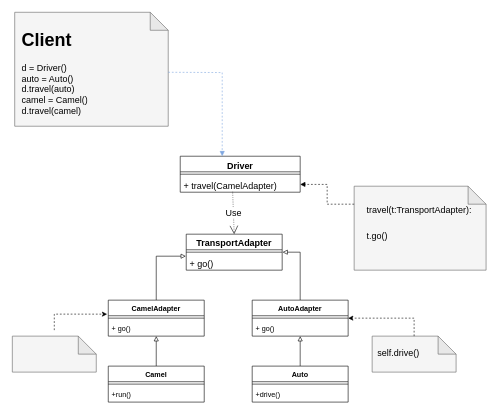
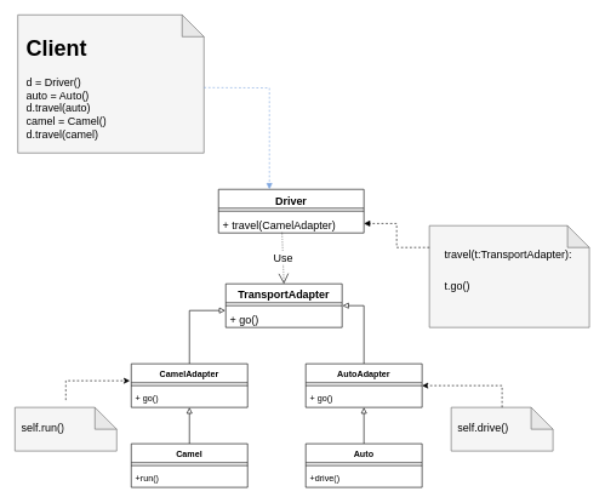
  <mxCell id="0" />
  <mxCell id="1" parent="0" />
  <mxCell id="2" style="edgeStyle=orthogonalEdgeStyle;rounded=0;orthogonalLoop=1;jettySize=auto;html=1;entryX=0.5;entryY=1;entryDx=0;entryDy=0;entryPerimeter=0;fontSize=15;endArrow=block;endFill=0;" parent="1" source="3" target="13" edge="1"><mxGeometry relative="1" as="geometry" /></mxCell>
  <mxCell id="3" value="Camel" style="swimlane;fontStyle=1;align=center;verticalAlign=top;childLayout=stackLayout;horizontal=1;startSize=26;horizontalStack=0;resizeParent=1;resizeParentMax=0;resizeLast=0;collapsible=1;marginBottom=0;" parent="1" vertex="1"><mxGeometry x="180" y="610" width="160" height="60" as="geometry" /></mxCell>
  <mxCell id="4" value="" style="line;strokeWidth=1;fillColor=none;align=left;verticalAlign=middle;spacingTop=-1;spacingLeft=3;spacingRight=3;rotatable=0;labelPosition=right;points=[];portConstraint=eastwest;strokeColor=inherit;" parent="3" vertex="1"><mxGeometry y="26" width="160" height="8" as="geometry" /></mxCell>
  <mxCell id="5" value="+run()" style="text;strokeColor=none;fillColor=none;align=left;verticalAlign=top;spacingLeft=4;spacingRight=4;overflow=hidden;rotatable=0;points=[[0,0.5],[1,0.5]];portConstraint=eastwest;" parent="3" vertex="1"><mxGeometry y="34" width="160" height="26" as="geometry" /></mxCell>
  <mxCell id="6" style="edgeStyle=orthogonalEdgeStyle;rounded=0;orthogonalLoop=1;jettySize=auto;html=1;entryX=0.5;entryY=1;entryDx=0;entryDy=0;entryPerimeter=0;fontSize=15;endArrow=block;endFill=0;" parent="1" source="7" target="17" edge="1"><mxGeometry relative="1" as="geometry" /></mxCell>
  <mxCell id="7" value="Auto" style="swimlane;fontStyle=1;align=center;verticalAlign=top;childLayout=stackLayout;horizontal=1;startSize=26;horizontalStack=0;resizeParent=1;resizeParentMax=0;resizeLast=0;collapsible=1;marginBottom=0;" parent="1" vertex="1"><mxGeometry x="420" y="610" width="160" height="60" as="geometry" /></mxCell>
  <mxCell id="8" value="" style="line;strokeWidth=1;fillColor=none;align=left;verticalAlign=middle;spacingTop=-1;spacingLeft=3;spacingRight=3;rotatable=0;labelPosition=right;points=[];portConstraint=eastwest;strokeColor=inherit;" parent="7" vertex="1"><mxGeometry y="26" width="160" height="8" as="geometry" /></mxCell>
  <mxCell id="9" value="+drive()" style="text;strokeColor=none;fillColor=none;align=left;verticalAlign=top;spacingLeft=4;spacingRight=4;overflow=hidden;rotatable=0;points=[[0,0.5],[1,0.5]];portConstraint=eastwest;" parent="7" vertex="1"><mxGeometry y="34" width="160" height="26" as="geometry" /></mxCell>
  <mxCell id="10" style="edgeStyle=orthogonalEdgeStyle;rounded=0;orthogonalLoop=1;jettySize=auto;html=1;entryX=-0.004;entryY=0.103;entryDx=0;entryDy=0;entryPerimeter=0;fontSize=15;endArrow=block;endFill=0;" parent="1" source="11" target="28" edge="1"><mxGeometry relative="1" as="geometry" /></mxCell>
  <mxCell id="11" value="CamelAdapter" style="swimlane;fontStyle=1;align=center;verticalAlign=top;childLayout=stackLayout;horizontal=1;startSize=26;horizontalStack=0;resizeParent=1;resizeParentMax=0;resizeLast=0;collapsible=1;marginBottom=0;" parent="1" vertex="1"><mxGeometry x="180" y="500" width="160" height="60" as="geometry" /></mxCell>
  <mxCell id="12" value="" style="line;strokeWidth=1;fillColor=none;align=left;verticalAlign=middle;spacingTop=-1;spacingLeft=3;spacingRight=3;rotatable=0;labelPosition=right;points=[];portConstraint=eastwest;strokeColor=inherit;" parent="11" vertex="1"><mxGeometry y="26" width="160" height="8" as="geometry" /></mxCell>
  <mxCell id="13" value="+ go()" style="text;strokeColor=none;fillColor=none;align=left;verticalAlign=top;spacingLeft=4;spacingRight=4;overflow=hidden;rotatable=0;points=[[0,0.5],[1,0.5]];portConstraint=eastwest;" parent="11" vertex="1"><mxGeometry y="34" width="160" height="26" as="geometry" /></mxCell>
  <mxCell id="14" style="edgeStyle=orthogonalEdgeStyle;rounded=0;orthogonalLoop=1;jettySize=auto;html=1;entryX=1.004;entryY=-0.154;entryDx=0;entryDy=0;entryPerimeter=0;fontSize=15;endArrow=block;endFill=0;" parent="1" source="15" target="28" edge="1"><mxGeometry relative="1" as="geometry" /></mxCell>
  <mxCell id="15" value="AutoAdapter" style="swimlane;fontStyle=1;align=center;verticalAlign=top;childLayout=stackLayout;horizontal=1;startSize=26;horizontalStack=0;resizeParent=1;resizeParentMax=0;resizeLast=0;collapsible=1;marginBottom=0;" parent="1" vertex="1"><mxGeometry x="420" y="500" width="160" height="60" as="geometry" /></mxCell>
  <mxCell id="16" value="" style="line;strokeWidth=1;fillColor=none;align=left;verticalAlign=middle;spacingTop=-1;spacingLeft=3;spacingRight=3;rotatable=0;labelPosition=right;points=[];portConstraint=eastwest;strokeColor=inherit;" parent="15" vertex="1"><mxGeometry y="26" width="160" height="8" as="geometry" /></mxCell>
  <mxCell id="17" value="+ go()" style="text;strokeColor=none;fillColor=none;align=left;verticalAlign=top;spacingLeft=4;spacingRight=4;overflow=hidden;rotatable=0;points=[[0,0.5],[1,0.5]];portConstraint=eastwest;" parent="15" vertex="1"><mxGeometry y="34" width="160" height="26" as="geometry" /></mxCell>
  <mxCell id="18" value="" style="group;" parent="1" vertex="1" connectable="0"><mxGeometry x="20" y="560" width="140" height="60" as="geometry" /></mxCell>
  <mxCell id="19" value="" style="shape=note;whiteSpace=wrap;html=1;backgroundOutline=1;darkOpacity=0.05;fillColor=#f5f5f5;fontColor=#333333;strokeColor=#666666;" parent="18" vertex="1"><mxGeometry width="140" height="60" as="geometry" /></mxCell>
+ <mxCell id="20" value="&lt;h1&gt;&lt;span style=&quot;font-weight: normal;&quot;&gt;&lt;font style=&quot;font-size: 15px;&quot;&gt;self.run()&lt;/font&gt;&lt;/span&gt;&lt;/h1&gt;" style="text;html=1;strokeColor=none;fillColor=none;spacing=5;spacingTop=-20;whiteSpace=wrap;overflow=hidden;rounded=0;" parent="18" vertex="1"><mxGeometry x="3.769" y="5.739" width="123.846" height="52.174" as="geometry" /></mxCell>
  <mxCell id="21" style="edgeStyle=orthogonalEdgeStyle;rounded=0;orthogonalLoop=1;jettySize=auto;html=1;entryX=-0.012;entryY=0.389;entryDx=0;entryDy=0;entryPerimeter=0;fontSize=15;dashed=1;" parent="1" target="11" edge="1"><mxGeometry relative="1" as="geometry"><mxPoint x="90" y="550" as="sourcePoint" /><Array as="points"><mxPoint x="90" y="523" /></Array></mxGeometry></mxCell>
  <mxCell id="22" value="" style="group" parent="1" vertex="1" connectable="0"><mxGeometry x="620" y="560" width="140" height="60" as="geometry" /></mxCell>
  <mxCell id="23" value="" style="shape=note;whiteSpace=wrap;html=1;backgroundOutline=1;darkOpacity=0.05;fillColor=#f5f5f5;fontColor=#333333;strokeColor=#666666;" parent="22" vertex="1"><mxGeometry width="140" height="60" as="geometry" /></mxCell>
  <mxCell id="24" value="&lt;h1&gt;&lt;span style=&quot;font-weight: normal;&quot;&gt;&lt;font style=&quot;font-size: 15px;&quot;&gt;self.drive()&lt;/font&gt;&lt;/span&gt;&lt;/h1&gt;" style="text;html=1;strokeColor=none;fillColor=none;spacing=5;spacingTop=-20;whiteSpace=wrap;overflow=hidden;rounded=0;" parent="22" vertex="1"><mxGeometry x="3.769" y="5.739" width="123.846" height="52.174" as="geometry" /></mxCell>
  <mxCell id="25" style="edgeStyle=orthogonalEdgeStyle;rounded=0;orthogonalLoop=1;jettySize=auto;html=1;entryX=1;entryY=0.5;entryDx=0;entryDy=0;dashed=1;fontSize=15;exitX=0.5;exitY=0;exitDx=0;exitDy=0;exitPerimeter=0;" parent="1" source="23" target="15" edge="1"><mxGeometry relative="1" as="geometry" /></mxCell>
  <mxCell id="26" value="TransportAdapter&#10;" style="swimlane;fontStyle=1;align=center;verticalAlign=top;childLayout=stackLayout;horizontal=1;startSize=26;horizontalStack=0;resizeParent=1;resizeParentMax=0;resizeLast=0;collapsible=1;marginBottom=0;fontSize=15;" parent="1" vertex="1"><mxGeometry x="310" y="390" width="160" height="60" as="geometry" /></mxCell>
  <mxCell id="27" value="" style="line;strokeWidth=1;fillColor=none;align=left;verticalAlign=middle;spacingTop=-1;spacingLeft=3;spacingRight=3;rotatable=0;labelPosition=right;points=[];portConstraint=eastwest;strokeColor=inherit;fontSize=15;" parent="26" vertex="1"><mxGeometry y="26" width="160" height="8" as="geometry" /></mxCell>
  <mxCell id="28" value="+ go()" style="text;strokeColor=none;fillColor=none;align=left;verticalAlign=top;spacingLeft=4;spacingRight=4;overflow=hidden;rotatable=0;points=[[0,0.5],[1,0.5]];portConstraint=eastwest;fontSize=15;" parent="26" vertex="1"><mxGeometry y="34" width="160" height="26" as="geometry" /></mxCell>
  <mxCell id="29" value="" style="group;fontSize=15;" parent="1" vertex="1" connectable="0"><mxGeometry x="590" y="310" width="220" height="140" as="geometry" /></mxCell>
  <mxCell id="30" value="" style="shape=note;whiteSpace=wrap;html=1;backgroundOutline=1;darkOpacity=0.05;fontSize=15;fillColor=#f5f5f5;fontColor=#333333;strokeColor=#666666;" parent="29" vertex="1"><mxGeometry width="220" height="140" as="geometry" /></mxCell>
  <mxCell id="31" value="&lt;h1 style=&quot;&quot;&gt;&lt;span style=&quot;font-size: 15px; font-weight: 400;&quot;&gt;travel(t:TransportAdapter):&lt;/span&gt;&lt;/h1&gt;&lt;div&gt;&lt;span style=&quot;font-size: 15px; font-weight: 400;&quot;&gt;t.go()&lt;/span&gt;&lt;/div&gt;&lt;div&gt;&lt;span style=&quot;font-size: 15px; font-weight: 400;&quot;&gt;&lt;br&gt;&lt;/span&gt;&lt;/div&gt;" style="text;html=1;spacing=5;spacingTop=-20;whiteSpace=wrap;overflow=hidden;rounded=0;fontSize=15;" parent="29" vertex="1"><mxGeometry x="15.923" y="8.391" width="194.615" height="121.739" as="geometry" /></mxCell>
  <mxCell id="32" value="Driver" style="swimlane;fontStyle=1;align=center;verticalAlign=top;childLayout=stackLayout;horizontal=1;startSize=26;horizontalStack=0;resizeParent=1;resizeParentMax=0;resizeLast=0;collapsible=1;marginBottom=0;fontSize=15;" parent="1" vertex="1"><mxGeometry x="300" y="260" width="200" height="60" as="geometry" /></mxCell>
  <mxCell id="33" value="" style="line;strokeWidth=1;fillColor=none;align=left;verticalAlign=middle;spacingTop=-1;spacingLeft=3;spacingRight=3;rotatable=0;labelPosition=right;points=[];portConstraint=eastwest;strokeColor=inherit;fontSize=15;" parent="32" vertex="1"><mxGeometry y="26" width="200" height="8" as="geometry" /></mxCell>
  <mxCell id="34" value="+ travel(CamelAdapter)&#10;" style="text;strokeColor=none;fillColor=none;align=left;verticalAlign=top;spacingLeft=4;spacingRight=4;overflow=hidden;rotatable=0;points=[[0,0.5],[1,0.5]];portConstraint=eastwest;fontSize=15;" parent="32" vertex="1"><mxGeometry y="34" width="200" height="26" as="geometry" /></mxCell>
  <mxCell id="35" value="Use" style="endArrow=open;endSize=12;dashed=1;html=1;rounded=0;dashPattern=1 2;fontSize=15;exitX=0.437;exitY=0.974;exitDx=0;exitDy=0;exitPerimeter=0;" parent="1" source="34" edge="1"><mxGeometry width="160" relative="1" as="geometry"><mxPoint x="350" y="520" as="sourcePoint" /><mxPoint x="390" y="390" as="targetPoint" /></mxGeometry></mxCell>
  <mxCell id="36" style="edgeStyle=orthogonalEdgeStyle;rounded=0;orthogonalLoop=1;jettySize=auto;html=1;entryX=1;entryY=0.5;entryDx=0;entryDy=0;fontSize=15;endArrow=block;endFill=1;dashed=1;strokeWidth=1;exitX=0;exitY=0.214;exitDx=0;exitDy=0;exitPerimeter=0;" parent="1" source="30" target="34" edge="1"><mxGeometry relative="1" as="geometry" /></mxCell>
  <mxCell id="37" value="" style="group;fontSize=15;" parent="1" vertex="1" connectable="0"><mxGeometry x="24" y="20" width="256" height="190" as="geometry" /></mxCell>
  <mxCell id="38" value="" style="shape=note;whiteSpace=wrap;html=1;backgroundOutline=1;darkOpacity=0.05;fontSize=15;fillColor=#f5f5f5;fontColor=#333333;strokeColor=#666666;" parent="37" vertex="1"><mxGeometry width="256" height="190" as="geometry" /></mxCell>
  <mxCell id="39" value="&lt;h1&gt;Client&lt;/h1&gt;&lt;p&gt;d = Driver()&lt;br&gt;&lt;span style=&quot;background-color: initial;&quot;&gt;auto = Auto()&lt;br&gt;&lt;/span&gt;&lt;span style=&quot;background-color: initial;&quot;&gt;d.travel(auto)&lt;br&gt;&lt;/span&gt;&lt;span style=&quot;background-color: initial;&quot;&gt;camel = Camel()&lt;br&gt;d.travel(camel)&lt;/span&gt;&lt;/p&gt;&lt;p&gt;&lt;br&gt;&lt;/p&gt;" style="text;html=1;strokeColor=none;fillColor=none;spacing=5;spacingTop=-20;whiteSpace=wrap;overflow=hidden;rounded=0;fontSize=15;" parent="37" vertex="1"><mxGeometry x="6.892" y="18.174" width="226.462" height="165.217" as="geometry" /></mxCell>
  <mxCell id="40" style="edgeStyle=orthogonalEdgeStyle;rounded=0;orthogonalLoop=1;jettySize=auto;html=1;entryX=0.35;entryY=0;entryDx=0;entryDy=0;entryPerimeter=0;dashed=1;strokeWidth=1;fontSize=15;endArrow=block;endFill=1;strokeColor=#7EA6E0;" parent="1" target="32" edge="1"><mxGeometry relative="1" as="geometry"><mxPoint x="280" y="120" as="sourcePoint" /></mxGeometry></mxCell>
